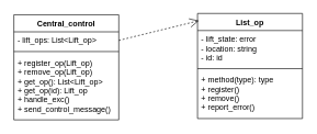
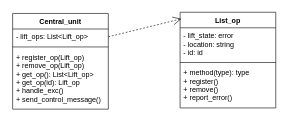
  <mxCell id="0" />
  <mxCell id="1" parent="0" />
- <mxCell id="2" value="Central_control" style="swimlane;fontStyle=1;align=center;verticalAlign=top;childLayout=stackLayout;horizontal=1;startSize=26;horizontalStack=0;resizeParent=1;resizeParentMax=0;resizeLast=0;collapsible=1;marginBottom=0;" parent="1" vertex="1"><mxGeometry x="20" y="22" width="160" height="160" as="geometry" /></mxCell>
+ <mxCell id="2" value="Central_unit" style="swimlane;fontStyle=1;align=center;verticalAlign=top;childLayout=stackLayout;horizontal=1;startSize=26;horizontalStack=0;resizeParent=1;resizeParentMax=0;resizeLast=0;collapsible=1;marginBottom=0;" parent="1" vertex="1"><mxGeometry x="20" y="22" width="160" height="160" as="geometry" /></mxCell>
  <mxCell id="3" value="- lift_ops: List&lt;Lift_op&gt;" style="text;strokeColor=none;fillColor=none;align=left;verticalAlign=top;spacingLeft=4;spacingRight=4;overflow=hidden;rotatable=0;points=[[0,0.5],[1,0.5]];portConstraint=eastwest;" parent="2" vertex="1"><mxGeometry y="26" width="160" height="26" as="geometry" /></mxCell>
  <mxCell id="4" value="" style="line;strokeWidth=1;fillColor=none;align=left;verticalAlign=middle;spacingTop=-1;spacingLeft=3;spacingRight=3;rotatable=0;labelPosition=right;points=[];portConstraint=eastwest;" parent="2" vertex="1"><mxGeometry y="52" width="160" height="8" as="geometry" /></mxCell>
  <mxCell id="5" value="+ register_op(Lift_op)&#10;+ remove_op(Lift_op)&#10;+ get_op(): List&lt;Lift_op&gt;&#10;+ get_op(id): Lift_op&#10;+ handle_exc()&#10;+ send_control_message()" style="text;strokeColor=none;fillColor=none;align=left;verticalAlign=top;spacingLeft=4;spacingRight=4;overflow=hidden;rotatable=0;points=[[0,0.5],[1,0.5]];portConstraint=eastwest;" parent="2" vertex="1"><mxGeometry y="60" width="160" height="100" as="geometry" /></mxCell>
  <mxCell id="6" value="List_op" style="swimlane;fontStyle=1;align=center;verticalAlign=top;childLayout=stackLayout;horizontal=1;startSize=26;horizontalStack=0;resizeParent=1;resizeParentMax=0;resizeLast=0;collapsible=1;marginBottom=0;" parent="1" vertex="1"><mxGeometry x="300" y="20" width="160" height="160" as="geometry" /></mxCell>
  <mxCell id="7" value="- lift_state: error&#10;- location: string&#10;- id: id" style="text;strokeColor=none;fillColor=none;align=left;verticalAlign=top;spacingLeft=4;spacingRight=4;overflow=hidden;rotatable=0;points=[[0,0.5],[1,0.5]];portConstraint=eastwest;" parent="6" vertex="1"><mxGeometry y="26" width="160" height="54" as="geometry" /></mxCell>
  <mxCell id="8" value="" style="line;strokeWidth=1;fillColor=none;align=left;verticalAlign=middle;spacingTop=-1;spacingLeft=3;spacingRight=3;rotatable=0;labelPosition=right;points=[];portConstraint=eastwest;" parent="6" vertex="1"><mxGeometry y="80" width="160" height="8" as="geometry" /></mxCell>
  <mxCell id="9" value="+ method(type): type&#10;+ register()&#10;+ remove()&#10;+ report_error()&#10;" style="text;strokeColor=none;fillColor=none;align=left;verticalAlign=top;spacingLeft=4;spacingRight=4;overflow=hidden;rotatable=0;points=[[0,0.5],[1,0.5]];portConstraint=eastwest;" parent="6" vertex="1"><mxGeometry y="88" width="160" height="72" as="geometry" /></mxCell>
  <mxCell id="10" value="" style="endArrow=open;endSize=12;dashed=1;html=1;rounded=0;exitX=1;exitY=0.5;exitDx=0;exitDy=0;entryX=0.013;entryY=0.069;entryDx=0;entryDy=0;entryPerimeter=0;" parent="1" source="3" target="6" edge="1"><mxGeometry width="160" relative="1" as="geometry"><mxPoint x="160" y="392" as="sourcePoint" /><mxPoint x="320" y="392" as="targetPoint" /></mxGeometry></mxCell>
